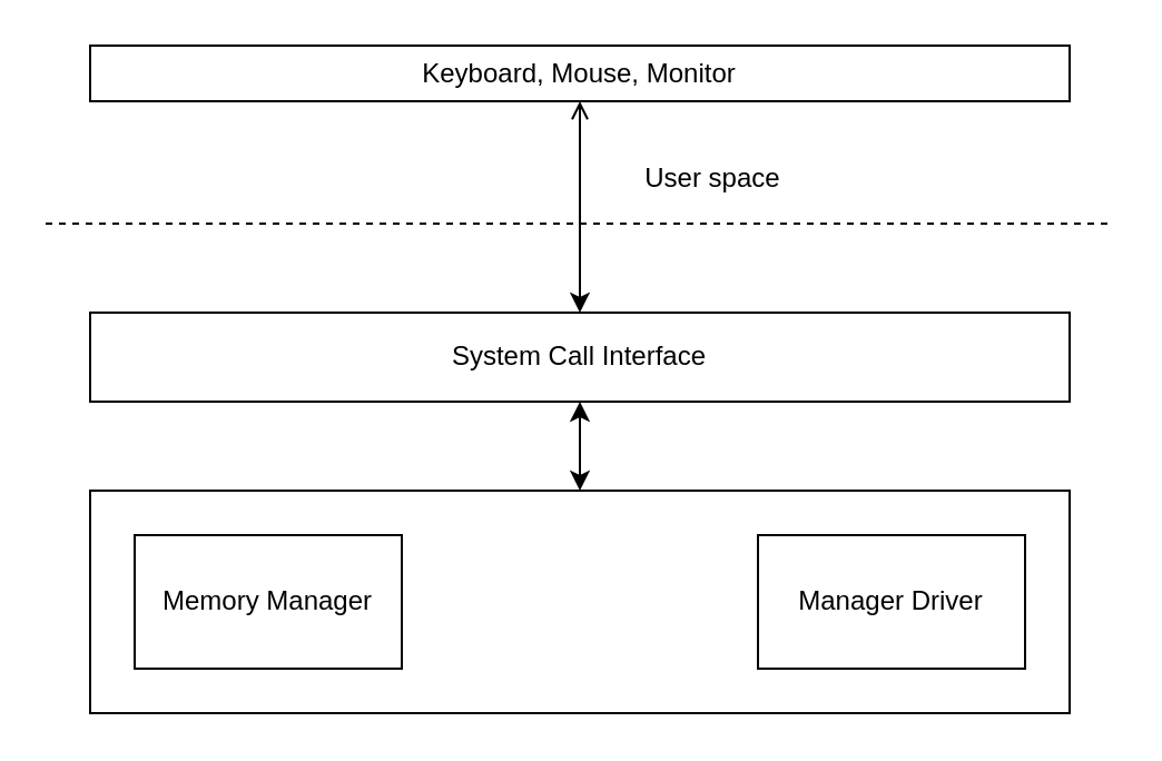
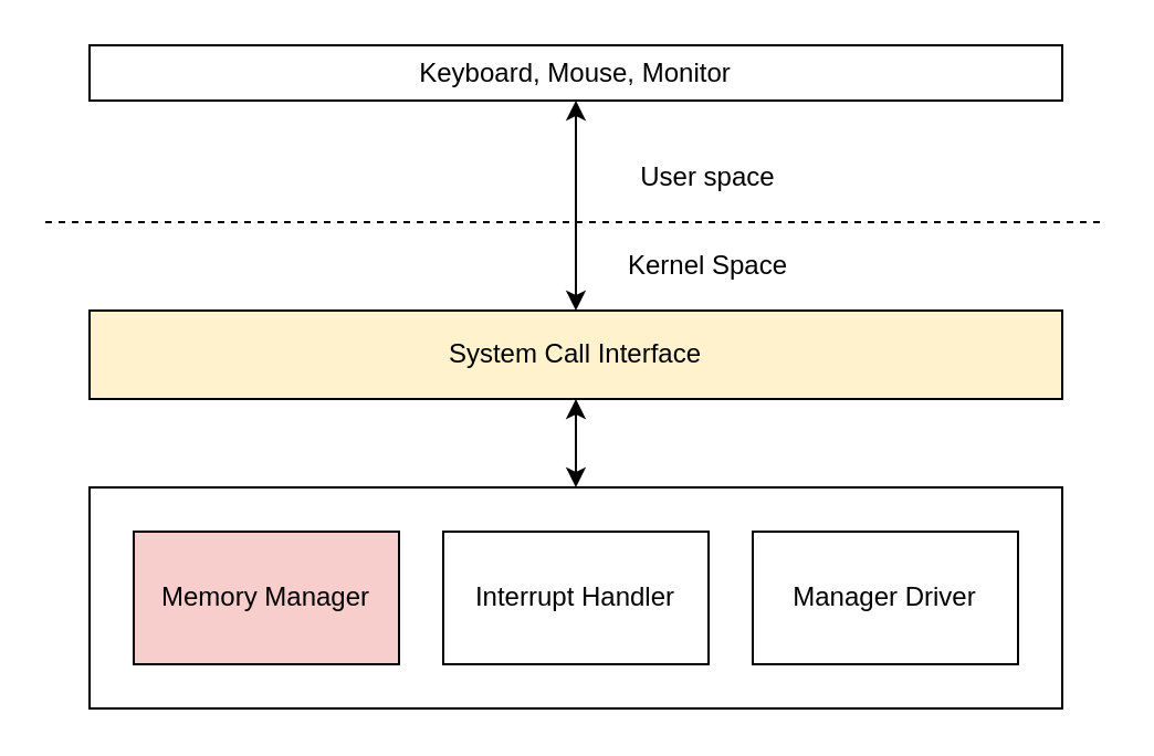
  <mxCell id="0" />
  <mxCell id="1" parent="0" />
  <mxCell id="2" value="Keyboard, Mouse, Monitor" style="rounded=0;whiteSpace=wrap;html=1;" vertex="1" parent="1"><mxGeometry x="40" y="20" width="440" height="25" as="geometry" /></mxCell>
- <mxCell id="3" value="System Call Interface" style="rounded=0;whiteSpace=wrap;html=1;" vertex="1" parent="1"><mxGeometry x="40" y="140" width="440" height="40" as="geometry" /></mxCell>
+ <mxCell id="3" value="System Call Interface" style="rounded=0;whiteSpace=wrap;html=1;fillColor=#fff2cc;" vertex="1" parent="1"><mxGeometry x="40" y="140" width="440" height="40" as="geometry" /></mxCell>
  <mxCell id="4" value="" style="rounded=0;whiteSpace=wrap;html=1;" vertex="1" parent="1"><mxGeometry x="40" y="220" width="440" height="100" as="geometry" /></mxCell>
- <mxCell id="5" value="Memory Manager" style="rounded=0;whiteSpace=wrap;html=1;" vertex="1" parent="1"><mxGeometry x="60" y="240" width="120" height="60" as="geometry" /></mxCell>
+ <mxCell id="5" value="Memory Manager" style="rounded=0;whiteSpace=wrap;html=1;fillColor=#f8cecc;" vertex="1" parent="1"><mxGeometry x="60" y="240" width="120" height="60" as="geometry" /></mxCell>
+ <mxCell id="6" value="Interrupt Handler " style="rounded=0;whiteSpace=wrap;html=1;" vertex="1" parent="1"><mxGeometry x="200" y="240" width="120" height="60" as="geometry" /></mxCell>
  <mxCell id="7" value="Manager Driver" style="rounded=0;whiteSpace=wrap;html=1;" vertex="1" parent="1"><mxGeometry x="340" y="240" width="120" height="60" as="geometry" /></mxCell>
  <mxCell id="8" value="" style="endArrow=classic;startArrow=classic;html=1;entryX=0.5;entryY=1;entryDx=0;entryDy=0;exitX=0.5;exitY=0;exitDx=0;exitDy=0;" edge="1" parent="1" source="4" target="3"><mxGeometry width="50" height="50" relative="1" as="geometry"><mxPoint x="230" y="320" as="sourcePoint" /><mxPoint x="280" y="270" as="targetPoint" /></mxGeometry></mxCell>
- <mxCell id="9" value="" style="endArrow=open;startArrow=classic;html=1;entryX=0.5;entryY=1;entryDx=0;entryDy=0;exitX=0.5;exitY=0;exitDx=0;exitDy=0;" edge="1" parent="1" source="3" target="2"><mxGeometry width="50" height="50" relative="1" as="geometry"><mxPoint x="230" y="310" as="sourcePoint" /><mxPoint x="280" y="260" as="targetPoint" /></mxGeometry></mxCell>
+ <mxCell id="9" value="" style="endArrow=classic;startArrow=classic;html=1;entryX=0.5;entryY=1;entryDx=0;entryDy=0;exitX=0.5;exitY=0;exitDx=0;exitDy=0;" edge="1" parent="1" source="3" target="2"><mxGeometry width="50" height="50" relative="1" as="geometry"><mxPoint x="230" y="310" as="sourcePoint" /><mxPoint x="280" y="260" as="targetPoint" /></mxGeometry></mxCell>
  <mxCell id="10" value="" style="endArrow=none;dashed=1;html=1;" edge="1" parent="1"><mxGeometry width="50" height="50" relative="1" as="geometry"><mxPoint x="20" y="100" as="sourcePoint" /><mxPoint x="500" y="100" as="targetPoint" /></mxGeometry></mxCell>
  <mxCell id="11" value="User space" style="text;html=1;strokeColor=none;fillColor=none;align=center;verticalAlign=middle;whiteSpace=wrap;rounded=0;" vertex="1" parent="1"><mxGeometry x="280" y="70" width="80" height="20" as="geometry" /></mxCell>
+ <mxCell id="12" value="Kernel Space" style="text;html=1;strokeColor=none;fillColor=none;align=center;verticalAlign=middle;whiteSpace=wrap;rounded=0;" vertex="1" parent="1"><mxGeometry x="280" y="110" width="80" height="20" as="geometry" /></mxCell>
